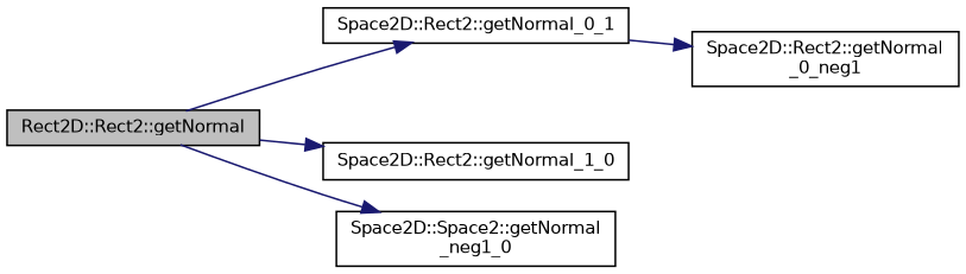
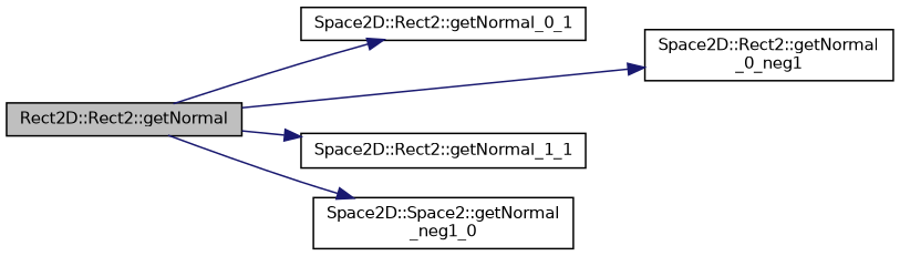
  digraph {
    rankdir=LR
    node [color=black fillcolor=white fontname=Helvetica fontsize=10 shape=record style=filled]
    edge [color=midnightblue fontname=Helvetica fontsize=10 labelfontname=Helvetica labelfontsize=10 style=solid]
    n1 [fillcolor=grey75 fontcolor=black height=0.2 label="Rect2D::Rect2::getNormal" width=0.4]
    n2 [height=0.2 label="Space2D::Rect2::getNormal_0_1" width=0.4]
    n3 [height=0.2 label="Space2D::Rect2::getNormal\l_0_neg1" width=0.4]
-   n4 [height=0.2 label="Space2D::Rect2::getNormal_1_0" width=0.4]
+   n4 [height=0.2 label="Space2D::Rect2::getNormal_1_1" width=0.4]
    n5 [height=0.2 label="Space2D::Space2::getNormal\l_neg1_0" width=0.4]
    n1 -> n2
-   n2 -> n3
+   n1 -> n3
    n1 -> n4
    n1 -> n5
  }
